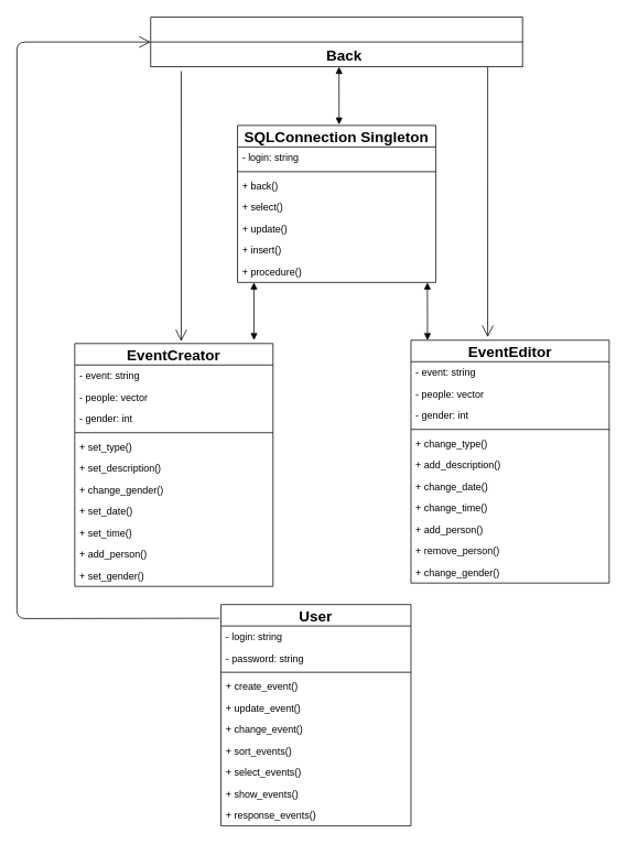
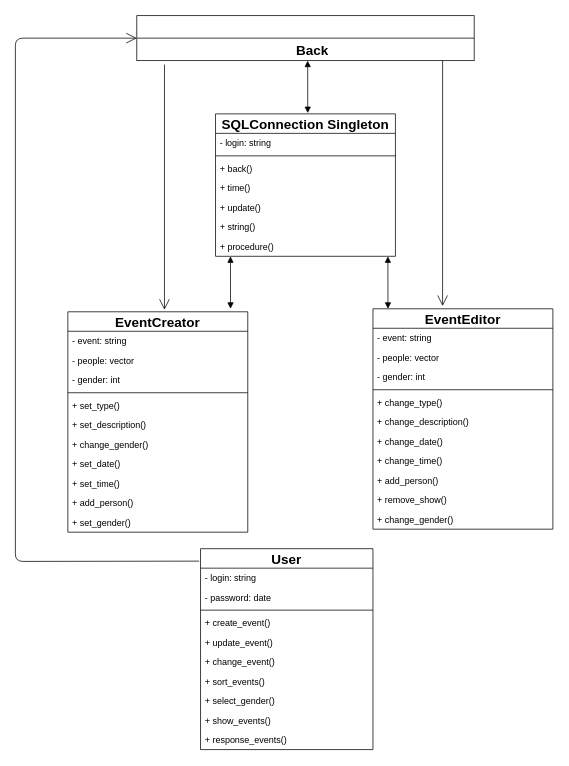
  <mxCell id="0" />
  <mxCell id="1" parent="0" />
  <mxCell id="2" value="" style="html=1;" vertex="1" parent="1"><mxGeometry x="182" y="20" width="450" height="60" as="geometry" /></mxCell>
  <mxCell id="3" value="" style="line;strokeWidth=1;fillColor=none;align=left;verticalAlign=middle;spacingTop=-1;spacingLeft=3;spacingRight=3;rotatable=0;labelPosition=right;points=[];portConstraint=eastwest;" vertex="1" parent="1"><mxGeometry x="182" y="46" width="450" height="8" as="geometry" /></mxCell>
  <mxCell id="4" value="&lt;b&gt;&lt;font style=&quot;font-size: 18px&quot;&gt;Back&lt;/font&gt;&lt;/b&gt;" style="text;html=1;resizable=0;points=[];autosize=1;align=left;verticalAlign=top;spacingTop=-4;" vertex="1" parent="1"><mxGeometry x="393" y="54" width="60" height="20" as="geometry" /></mxCell>
  <mxCell id="5" value="SQLConnection Singleton" style="swimlane;fontStyle=1;childLayout=stackLayout;horizontal=1;startSize=26;fillColor=none;horizontalStack=0;resizeParent=1;resizeParentMax=0;resizeLast=0;collapsible=1;marginBottom=0;fontSize=18;" vertex="1" parent="1"><mxGeometry x="287" y="151" width="240" height="190" as="geometry" /></mxCell>
  <mxCell id="6" value="- login: string" style="text;strokeColor=none;fillColor=none;align=left;verticalAlign=top;spacingLeft=4;spacingRight=4;overflow=hidden;rotatable=0;points=[[0,0.5],[1,0.5]];portConstraint=eastwest;" vertex="1" parent="5"><mxGeometry y="26" width="240" height="26" as="geometry" /></mxCell>
  <mxCell id="7" value="" style="line;strokeWidth=1;fillColor=none;align=left;verticalAlign=middle;spacingTop=-1;spacingLeft=3;spacingRight=3;rotatable=0;labelPosition=right;points=[];portConstraint=eastwest;fontSize=18;" vertex="1" parent="5"><mxGeometry y="52" width="240" height="8" as="geometry" /></mxCell>
  <mxCell id="8" value="+ back()" style="text;strokeColor=none;fillColor=none;align=left;verticalAlign=top;spacingLeft=4;spacingRight=4;overflow=hidden;rotatable=0;points=[[0,0.5],[1,0.5]];portConstraint=eastwest;" vertex="1" parent="5"><mxGeometry y="60" width="240" height="26" as="geometry" /></mxCell>
- <mxCell id="9" value="+ select()" style="text;strokeColor=none;fillColor=none;align=left;verticalAlign=top;spacingLeft=4;spacingRight=4;overflow=hidden;rotatable=0;points=[[0,0.5],[1,0.5]];portConstraint=eastwest;" vertex="1" parent="5"><mxGeometry y="86" width="240" height="26" as="geometry" /></mxCell>
+ <mxCell id="9" value="+ time()" style="text;strokeColor=none;fillColor=none;align=left;verticalAlign=top;spacingLeft=4;spacingRight=4;overflow=hidden;rotatable=0;points=[[0,0.5],[1,0.5]];portConstraint=eastwest;" vertex="1" parent="5"><mxGeometry y="86" width="240" height="26" as="geometry" /></mxCell>
  <mxCell id="10" value="+ update()" style="text;strokeColor=none;fillColor=none;align=left;verticalAlign=top;spacingLeft=4;spacingRight=4;overflow=hidden;rotatable=0;points=[[0,0.5],[1,0.5]];portConstraint=eastwest;" vertex="1" parent="5"><mxGeometry y="112" width="240" height="26" as="geometry" /></mxCell>
- <mxCell id="11" value="+ insert()" style="text;strokeColor=none;fillColor=none;align=left;verticalAlign=top;spacingLeft=4;spacingRight=4;overflow=hidden;rotatable=0;points=[[0,0.5],[1,0.5]];portConstraint=eastwest;" vertex="1" parent="5"><mxGeometry y="138" width="240" height="26" as="geometry" /></mxCell>
+ <mxCell id="11" value="+ string()" style="text;strokeColor=none;fillColor=none;align=left;verticalAlign=top;spacingLeft=4;spacingRight=4;overflow=hidden;rotatable=0;points=[[0,0.5],[1,0.5]];portConstraint=eastwest;" vertex="1" parent="5"><mxGeometry y="138" width="240" height="26" as="geometry" /></mxCell>
  <mxCell id="12" value="+ procedure()" style="text;strokeColor=none;fillColor=none;align=left;verticalAlign=top;spacingLeft=4;spacingRight=4;overflow=hidden;rotatable=0;points=[[0,0.5],[1,0.5]];portConstraint=eastwest;" vertex="1" parent="5"><mxGeometry y="164" width="240" height="26" as="geometry" /></mxCell>
  <mxCell id="13" value="EventEditor" style="swimlane;fontStyle=1;childLayout=stackLayout;horizontal=1;startSize=26;fillColor=none;horizontalStack=0;resizeParent=1;resizeParentMax=0;resizeLast=0;collapsible=1;marginBottom=0;fontSize=18;" vertex="1" parent="1"><mxGeometry x="497" y="411" width="240" height="294" as="geometry" /></mxCell>
  <mxCell id="14" value="- event: string" style="text;strokeColor=none;fillColor=none;align=left;verticalAlign=top;spacingLeft=4;spacingRight=4;overflow=hidden;rotatable=0;points=[[0,0.5],[1,0.5]];portConstraint=eastwest;" vertex="1" parent="13"><mxGeometry y="26" width="240" height="26" as="geometry" /></mxCell>
  <mxCell id="15" value="- people: vector" style="text;strokeColor=none;fillColor=none;align=left;verticalAlign=top;spacingLeft=4;spacingRight=4;overflow=hidden;rotatable=0;points=[[0,0.5],[1,0.5]];portConstraint=eastwest;" vertex="1" parent="13"><mxGeometry y="52" width="240" height="26" as="geometry" /></mxCell>
  <mxCell id="16" value="- gender: int" style="text;strokeColor=none;fillColor=none;align=left;verticalAlign=top;spacingLeft=4;spacingRight=4;overflow=hidden;rotatable=0;points=[[0,0.5],[1,0.5]];portConstraint=eastwest;" vertex="1" parent="13"><mxGeometry y="78" width="240" height="26" as="geometry" /></mxCell>
  <mxCell id="17" value="" style="line;strokeWidth=1;fillColor=none;align=left;verticalAlign=middle;spacingTop=-1;spacingLeft=3;spacingRight=3;rotatable=0;labelPosition=right;points=[];portConstraint=eastwest;fontSize=18;" vertex="1" parent="13"><mxGeometry y="104" width="240" height="8" as="geometry" /></mxCell>
  <mxCell id="18" value="+ change_type()" style="text;strokeColor=none;fillColor=none;align=left;verticalAlign=top;spacingLeft=4;spacingRight=4;overflow=hidden;rotatable=0;points=[[0,0.5],[1,0.5]];portConstraint=eastwest;" vertex="1" parent="13"><mxGeometry y="112" width="240" height="26" as="geometry" /></mxCell>
- <mxCell id="19" value="+ add_description()" style="text;strokeColor=none;fillColor=none;align=left;verticalAlign=top;spacingLeft=4;spacingRight=4;overflow=hidden;rotatable=0;points=[[0,0.5],[1,0.5]];portConstraint=eastwest;" vertex="1" parent="13"><mxGeometry y="138" width="240" height="26" as="geometry" /></mxCell>
+ <mxCell id="19" value="+ change_description()" style="text;strokeColor=none;fillColor=none;align=left;verticalAlign=top;spacingLeft=4;spacingRight=4;overflow=hidden;rotatable=0;points=[[0,0.5],[1,0.5]];portConstraint=eastwest;" vertex="1" parent="13"><mxGeometry y="138" width="240" height="26" as="geometry" /></mxCell>
  <mxCell id="20" value="+ change_date()" style="text;strokeColor=none;fillColor=none;align=left;verticalAlign=top;spacingLeft=4;spacingRight=4;overflow=hidden;rotatable=0;points=[[0,0.5],[1,0.5]];portConstraint=eastwest;" vertex="1" parent="13"><mxGeometry y="164" width="240" height="26" as="geometry" /></mxCell>
  <mxCell id="21" value="+ change_time()" style="text;strokeColor=none;fillColor=none;align=left;verticalAlign=top;spacingLeft=4;spacingRight=4;overflow=hidden;rotatable=0;points=[[0,0.5],[1,0.5]];portConstraint=eastwest;" vertex="1" parent="13"><mxGeometry y="190" width="240" height="26" as="geometry" /></mxCell>
  <mxCell id="22" value="+ add_person()" style="text;strokeColor=none;fillColor=none;align=left;verticalAlign=top;spacingLeft=4;spacingRight=4;overflow=hidden;rotatable=0;points=[[0,0.5],[1,0.5]];portConstraint=eastwest;" vertex="1" parent="13"><mxGeometry y="216" width="240" height="26" as="geometry" /></mxCell>
- <mxCell id="23" value="+ remove_person()" style="text;strokeColor=none;fillColor=none;align=left;verticalAlign=top;spacingLeft=4;spacingRight=4;overflow=hidden;rotatable=0;points=[[0,0.5],[1,0.5]];portConstraint=eastwest;" vertex="1" parent="13"><mxGeometry y="242" width="240" height="26" as="geometry" /></mxCell>
+ <mxCell id="23" value="+ remove_show()" style="text;strokeColor=none;fillColor=none;align=left;verticalAlign=top;spacingLeft=4;spacingRight=4;overflow=hidden;rotatable=0;points=[[0,0.5],[1,0.5]];portConstraint=eastwest;" vertex="1" parent="13"><mxGeometry y="242" width="240" height="26" as="geometry" /></mxCell>
  <mxCell id="24" value="+ change_gender()" style="text;strokeColor=none;fillColor=none;align=left;verticalAlign=top;spacingLeft=4;spacingRight=4;overflow=hidden;rotatable=0;points=[[0,0.5],[1,0.5]];portConstraint=eastwest;" vertex="1" parent="13"><mxGeometry y="268" width="240" height="26" as="geometry" /></mxCell>
  <mxCell id="25" value="User" style="swimlane;fontStyle=1;childLayout=stackLayout;horizontal=1;startSize=26;fillColor=none;horizontalStack=0;resizeParent=1;resizeParentMax=0;resizeLast=0;collapsible=1;marginBottom=0;fontSize=18;" vertex="1" parent="1"><mxGeometry x="267" y="731" width="230" height="268" as="geometry" /></mxCell>
  <mxCell id="26" value="- login: string" style="text;strokeColor=none;fillColor=none;align=left;verticalAlign=top;spacingLeft=4;spacingRight=4;overflow=hidden;rotatable=0;points=[[0,0.5],[1,0.5]];portConstraint=eastwest;" vertex="1" parent="25"><mxGeometry y="26" width="230" height="26" as="geometry" /></mxCell>
- <mxCell id="27" value="- password: string" style="text;strokeColor=none;fillColor=none;align=left;verticalAlign=top;spacingLeft=4;spacingRight=4;overflow=hidden;rotatable=0;points=[[0,0.5],[1,0.5]];portConstraint=eastwest;" vertex="1" parent="25"><mxGeometry y="52" width="230" height="26" as="geometry" /></mxCell>
+ <mxCell id="27" value="- password: date" style="text;strokeColor=none;fillColor=none;align=left;verticalAlign=top;spacingLeft=4;spacingRight=4;overflow=hidden;rotatable=0;points=[[0,0.5],[1,0.5]];portConstraint=eastwest;" vertex="1" parent="25"><mxGeometry y="52" width="230" height="26" as="geometry" /></mxCell>
  <mxCell id="28" value="" style="line;strokeWidth=1;fillColor=none;align=left;verticalAlign=middle;spacingTop=-1;spacingLeft=3;spacingRight=3;rotatable=0;labelPosition=right;points=[];portConstraint=eastwest;fontSize=18;" vertex="1" parent="25"><mxGeometry y="78" width="230" height="8" as="geometry" /></mxCell>
  <mxCell id="29" value="+ create_event()" style="text;strokeColor=none;fillColor=none;align=left;verticalAlign=top;spacingLeft=4;spacingRight=4;overflow=hidden;rotatable=0;points=[[0,0.5],[1,0.5]];portConstraint=eastwest;" vertex="1" parent="25"><mxGeometry y="86" width="230" height="26" as="geometry" /></mxCell>
  <mxCell id="30" value="+ update_event()" style="text;strokeColor=none;fillColor=none;align=left;verticalAlign=top;spacingLeft=4;spacingRight=4;overflow=hidden;rotatable=0;points=[[0,0.5],[1,0.5]];portConstraint=eastwest;" vertex="1" parent="25"><mxGeometry y="112" width="230" height="26" as="geometry" /></mxCell>
  <mxCell id="31" value="+ change_event()" style="text;strokeColor=none;fillColor=none;align=left;verticalAlign=top;spacingLeft=4;spacingRight=4;overflow=hidden;rotatable=0;points=[[0,0.5],[1,0.5]];portConstraint=eastwest;" vertex="1" parent="25"><mxGeometry y="138" width="230" height="26" as="geometry" /></mxCell>
  <mxCell id="32" value="+ sort_events()" style="text;strokeColor=none;fillColor=none;align=left;verticalAlign=top;spacingLeft=4;spacingRight=4;overflow=hidden;rotatable=0;points=[[0,0.5],[1,0.5]];portConstraint=eastwest;" vertex="1" parent="25"><mxGeometry y="164" width="230" height="26" as="geometry" /></mxCell>
- <mxCell id="33" value="+ select_events()" style="text;strokeColor=none;fillColor=none;align=left;verticalAlign=top;spacingLeft=4;spacingRight=4;overflow=hidden;rotatable=0;points=[[0,0.5],[1,0.5]];portConstraint=eastwest;" vertex="1" parent="25"><mxGeometry y="190" width="230" height="26" as="geometry" /></mxCell>
+ <mxCell id="33" value="+ select_gender()" style="text;strokeColor=none;fillColor=none;align=left;verticalAlign=top;spacingLeft=4;spacingRight=4;overflow=hidden;rotatable=0;points=[[0,0.5],[1,0.5]];portConstraint=eastwest;" vertex="1" parent="25"><mxGeometry y="190" width="230" height="26" as="geometry" /></mxCell>
  <mxCell id="34" value="+ show_events()" style="text;strokeColor=none;fillColor=none;align=left;verticalAlign=top;spacingLeft=4;spacingRight=4;overflow=hidden;rotatable=0;points=[[0,0.5],[1,0.5]];portConstraint=eastwest;" vertex="1" parent="25"><mxGeometry y="216" width="230" height="26" as="geometry" /></mxCell>
  <mxCell id="35" value="+ response_events()" style="text;strokeColor=none;fillColor=none;align=left;verticalAlign=top;spacingLeft=4;spacingRight=4;overflow=hidden;rotatable=0;points=[[0,0.5],[1,0.5]];portConstraint=eastwest;" vertex="1" parent="25"><mxGeometry y="242" width="230" height="26" as="geometry" /></mxCell>
  <mxCell id="36" value="EventCreator" style="swimlane;fontStyle=1;childLayout=stackLayout;horizontal=1;startSize=26;fillColor=none;horizontalStack=0;resizeParent=1;resizeParentMax=0;resizeLast=0;collapsible=1;marginBottom=0;fontSize=18;" vertex="1" parent="1"><mxGeometry x="90" y="415" width="240" height="294" as="geometry" /></mxCell>
  <mxCell id="37" value="- event: string" style="text;strokeColor=none;fillColor=none;align=left;verticalAlign=top;spacingLeft=4;spacingRight=4;overflow=hidden;rotatable=0;points=[[0,0.5],[1,0.5]];portConstraint=eastwest;" vertex="1" parent="36"><mxGeometry y="26" width="240" height="26" as="geometry" /></mxCell>
  <mxCell id="38" value="- people: vector" style="text;strokeColor=none;fillColor=none;align=left;verticalAlign=top;spacingLeft=4;spacingRight=4;overflow=hidden;rotatable=0;points=[[0,0.5],[1,0.5]];portConstraint=eastwest;" vertex="1" parent="36"><mxGeometry y="52" width="240" height="26" as="geometry" /></mxCell>
  <mxCell id="39" value="- gender: int" style="text;strokeColor=none;fillColor=none;align=left;verticalAlign=top;spacingLeft=4;spacingRight=4;overflow=hidden;rotatable=0;points=[[0,0.5],[1,0.5]];portConstraint=eastwest;" vertex="1" parent="36"><mxGeometry y="78" width="240" height="26" as="geometry" /></mxCell>
  <mxCell id="40" value="" style="line;strokeWidth=1;fillColor=none;align=left;verticalAlign=middle;spacingTop=-1;spacingLeft=3;spacingRight=3;rotatable=0;labelPosition=right;points=[];portConstraint=eastwest;fontSize=18;" vertex="1" parent="36"><mxGeometry y="104" width="240" height="8" as="geometry" /></mxCell>
  <mxCell id="41" value="+ set_type()" style="text;strokeColor=none;fillColor=none;align=left;verticalAlign=top;spacingLeft=4;spacingRight=4;overflow=hidden;rotatable=0;points=[[0,0.5],[1,0.5]];portConstraint=eastwest;" vertex="1" parent="36"><mxGeometry y="112" width="240" height="26" as="geometry" /></mxCell>
  <mxCell id="42" value="+ set_description()" style="text;strokeColor=none;fillColor=none;align=left;verticalAlign=top;spacingLeft=4;spacingRight=4;overflow=hidden;rotatable=0;points=[[0,0.5],[1,0.5]];portConstraint=eastwest;" vertex="1" parent="36"><mxGeometry y="138" width="240" height="26" as="geometry" /></mxCell>
  <mxCell id="43" value="+ change_gender()" style="text;strokeColor=none;fillColor=none;align=left;verticalAlign=top;spacingLeft=4;spacingRight=4;overflow=hidden;rotatable=0;points=[[0,0.5],[1,0.5]];portConstraint=eastwest;" vertex="1" parent="36"><mxGeometry y="164" width="240" height="26" as="geometry" /></mxCell>
  <mxCell id="44" value="+ set_date()" style="text;strokeColor=none;fillColor=none;align=left;verticalAlign=top;spacingLeft=4;spacingRight=4;overflow=hidden;rotatable=0;points=[[0,0.5],[1,0.5]];portConstraint=eastwest;" vertex="1" parent="36"><mxGeometry y="190" width="240" height="26" as="geometry" /></mxCell>
  <mxCell id="45" value="+ set_time()" style="text;strokeColor=none;fillColor=none;align=left;verticalAlign=top;spacingLeft=4;spacingRight=4;overflow=hidden;rotatable=0;points=[[0,0.5],[1,0.5]];portConstraint=eastwest;" vertex="1" parent="36"><mxGeometry y="216" width="240" height="26" as="geometry" /></mxCell>
  <mxCell id="46" value="+ add_person()" style="text;strokeColor=none;fillColor=none;align=left;verticalAlign=top;spacingLeft=4;spacingRight=4;overflow=hidden;rotatable=0;points=[[0,0.5],[1,0.5]];portConstraint=eastwest;" vertex="1" parent="36"><mxGeometry y="242" width="240" height="26" as="geometry" /></mxCell>
  <mxCell id="47" value="+ set_gender()" style="text;strokeColor=none;fillColor=none;align=left;verticalAlign=top;spacingLeft=4;spacingRight=4;overflow=hidden;rotatable=0;points=[[0,0.5],[1,0.5]];portConstraint=eastwest;" vertex="1" parent="36"><mxGeometry y="268" width="240" height="26" as="geometry" /></mxCell>
  <mxCell id="48" value="" style="endArrow=block;startArrow=block;endFill=1;startFill=1;html=1;fontSize=18;entryX=0.083;entryY=1;entryDx=0;entryDy=0;entryPerimeter=0;" edge="1" parent="1" target="12"><mxGeometry width="160" relative="1" as="geometry"><mxPoint x="307" y="411" as="sourcePoint" /><mxPoint x="297" y="361" as="targetPoint" /></mxGeometry></mxCell>
  <mxCell id="49" value="" style="endArrow=block;startArrow=block;endFill=1;startFill=1;html=1;fontSize=18;entryX=0.083;entryY=1;entryDx=0;entryDy=0;entryPerimeter=0;" edge="1" parent="1"><mxGeometry width="160" relative="1" as="geometry"><mxPoint x="517" y="411" as="sourcePoint" /><mxPoint x="516.92" y="341" as="targetPoint" /></mxGeometry></mxCell>
  <mxCell id="50" value="" style="endArrow=block;startArrow=block;endFill=1;startFill=1;html=1;fontSize=18;entryX=0.083;entryY=1;entryDx=0;entryDy=0;entryPerimeter=0;" edge="1" parent="1"><mxGeometry width="160" relative="1" as="geometry"><mxPoint x="410" y="150" as="sourcePoint" /><mxPoint x="409.92" y="80" as="targetPoint" /></mxGeometry></mxCell>
  <mxCell id="51" value="" style="endArrow=open;endFill=1;endSize=12;html=1;fontSize=18;exitX=0.082;exitY=1.087;exitDx=0;exitDy=0;exitPerimeter=0;entryX=0.537;entryY=-0.009;entryDx=0;entryDy=0;entryPerimeter=0;" edge="1" parent="1" source="2" target="36"><mxGeometry width="160" relative="1" as="geometry"><mxPoint x="90" y="231" as="sourcePoint" /><mxPoint x="250" y="231" as="targetPoint" /></mxGeometry></mxCell>
  <mxCell id="52" value="" style="endArrow=open;endFill=1;endSize=12;html=1;fontSize=18;exitX=0.082;exitY=1.087;exitDx=0;exitDy=0;exitPerimeter=0;entryX=0.537;entryY=-0.009;entryDx=0;entryDy=0;entryPerimeter=0;" edge="1" parent="1"><mxGeometry width="160" relative="1" as="geometry"><mxPoint x="589.9" y="80.22" as="sourcePoint" /><mxPoint x="589.88" y="407.354" as="targetPoint" /></mxGeometry></mxCell>
  <mxCell id="53" value="" style="endArrow=open;endFill=1;endSize=12;html=1;fontSize=18;exitX=-0.008;exitY=0.062;exitDx=0;exitDy=0;exitPerimeter=0;entryX=0;entryY=0.5;entryDx=0;entryDy=0;" edge="1" parent="1" source="25" target="2"><mxGeometry width="160" relative="1" as="geometry"><mxPoint x="169.9" y="811.22" as="sourcePoint" /><mxPoint x="20" y="748" as="targetPoint" /><Array as="points"><mxPoint x="20" y="748" /><mxPoint x="20" y="50" /></Array></mxGeometry></mxCell>
